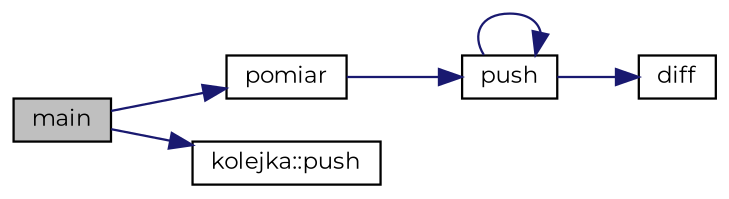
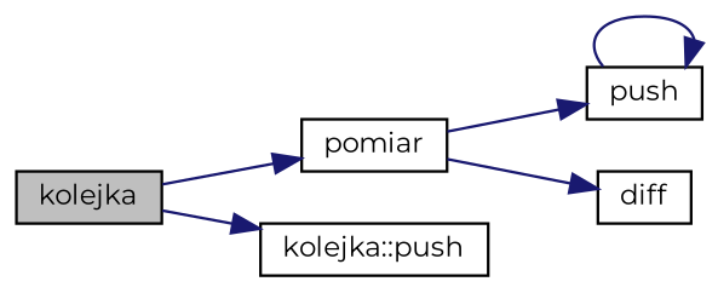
  digraph {
    fontname=Montserrat
    rankdir=LR
    node [color=black fillcolor=white fontname=Montserrat fontsize=10 shape=record style=filled]
    edge [color=midnightblue fontname=Montserrat fontsize=10 labelfontname=Helvetica labelfontsize=10 style=solid]
-   n1 [fillcolor=grey75 fontcolor=black height=0.2 label=main width=0.4]
+   n1 [fillcolor=grey75 fontcolor=black height=0.2 label=kolejka width=0.4]
    n2 [height=0.2 label=pomiar width=0.4]
    n3 [height=0.2 label="kolejka::push" width=0.4]
    n4 [height=0.2 label=push width=0.4]
    n5 [height=0.2 label=diff width=0.4]
    n1 -> n2
    n1 -> n3
    n2 -> n4
-   n4 -> n5
+   n2 -> n5
    n4 -> n4
  }
